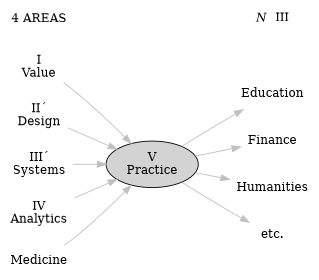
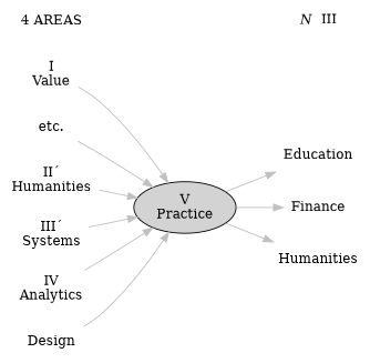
  digraph {
    rankdir=LR
    node [shape=plaintext]
    edge [color=gray]
    n1 [label="I\nValue"]
    n2 [label="V\nPractice" shape=ellipse style=filled]
    Education
    Finance
    Humanities
    n6 [label="etc."]
-   n7 [label="II´\nDesign"]
+   n7 [label="II´\nHumanities"]
    n8 [label="III´\nSystems"]
    n9 [label="IV\nAnalytics"]
-   Medicine
+   Medicine [label=Design]
    n11 [label="4 AREAS"]
    X [style=invis]
    n13 [label=<<i>N</i>  III>]
    n1 -> n2
    n2 -> Education
    n2 -> Finance
    n2 -> Humanities
-   n2 -> n6
+   n6 -> n2
    n7 -> n2
    n8 -> n2
    n9 -> n2
    Medicine -> n2
    n11 -> X [style=invis]
    X -> n13 [style=invis]
  }
